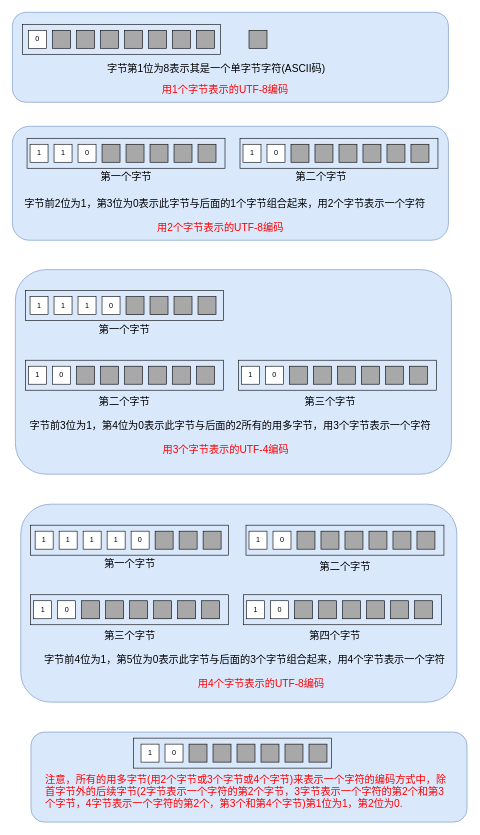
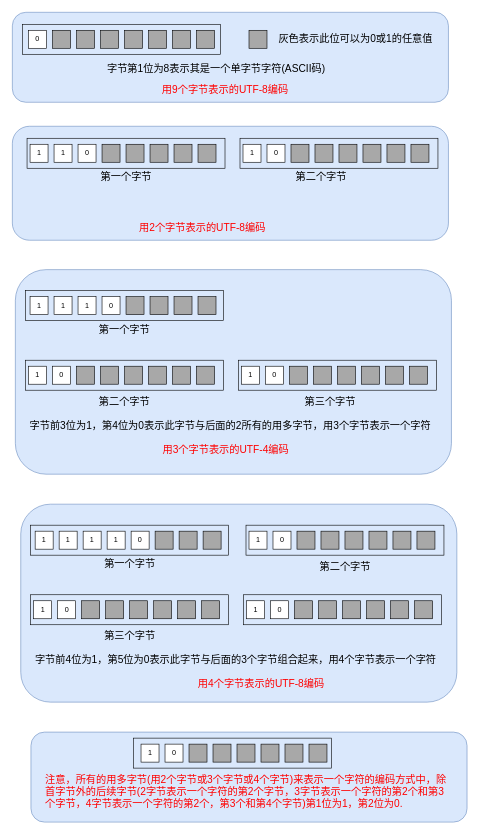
  <mxCell id="0" />
  <mxCell id="1" parent="0" />
  <mxCell id="2" value="" style="rounded=1;whiteSpace=wrap;html=1;fillColor=#dae8fc;fontSize=17;strokeColor=#6c8ebf;" parent="1" vertex="1"><mxGeometry x="25" y="449" width="727" height="341" as="geometry" /></mxCell>
  <mxCell id="3" value="" style="rounded=1;whiteSpace=wrap;html=1;fillColor=#dae8fc;fontSize=17;strokeColor=#6c8ebf;" parent="1" vertex="1"><mxGeometry x="20" y="210" width="727" height="190" as="geometry" /></mxCell>
  <mxCell id="4" value="" style="rounded=1;whiteSpace=wrap;html=1;fillColor=#dae8fc;fontSize=17;strokeColor=#6c8ebf;" parent="1" vertex="1"><mxGeometry x="20" y="20" width="727" height="150" as="geometry" /></mxCell>
  <mxCell id="5" value="0" style="rounded=0;whiteSpace=wrap;html=1;" parent="1" vertex="1"><mxGeometry x="47" y="50" width="30" height="30" as="geometry" /></mxCell>
  <mxCell id="6" value="" style="rounded=0;whiteSpace=wrap;html=1;fillColor=#A8A8A8;" parent="1" vertex="1"><mxGeometry x="87" y="50" width="30" height="30" as="geometry" /></mxCell>
  <mxCell id="7" value="" style="rounded=0;whiteSpace=wrap;html=1;fillColor=#A8A8A8;" parent="1" vertex="1"><mxGeometry x="127" y="50" width="30" height="30" as="geometry" /></mxCell>
  <mxCell id="8" value="" style="rounded=0;whiteSpace=wrap;html=1;fillColor=#A8A8A8;" parent="1" vertex="1"><mxGeometry x="167" y="50" width="30" height="30" as="geometry" /></mxCell>
  <mxCell id="9" value="" style="rounded=0;whiteSpace=wrap;html=1;fillColor=#A8A8A8;" parent="1" vertex="1"><mxGeometry x="207" y="50" width="30" height="30" as="geometry" /></mxCell>
  <mxCell id="10" value="" style="rounded=0;whiteSpace=wrap;html=1;fillColor=#A8A8A8;" parent="1" vertex="1"><mxGeometry x="247" y="50" width="30" height="30" as="geometry" /></mxCell>
  <mxCell id="11" value="" style="rounded=0;whiteSpace=wrap;html=1;fillColor=#A8A8A8;" parent="1" vertex="1"><mxGeometry x="287" y="50" width="30" height="30" as="geometry" /></mxCell>
  <mxCell id="12" value="" style="rounded=0;whiteSpace=wrap;html=1;fillColor=#A8A8A8;" parent="1" vertex="1"><mxGeometry x="327" y="50" width="30" height="30" as="geometry" /></mxCell>
  <mxCell id="13" value="" style="rounded=0;whiteSpace=wrap;html=1;fillColor=none;" parent="1" vertex="1"><mxGeometry x="37" y="40" width="330" height="50" as="geometry" /></mxCell>
  <mxCell id="14" value="字节第1位为8表示其是一个单字节字符(ASCII码)" style="text;html=1;strokeColor=none;fillColor=none;align=center;verticalAlign=middle;whiteSpace=wrap;rounded=0;fontSize=17;" parent="1" vertex="1"><mxGeometry x="174.5" y="95" width="370" height="40" as="geometry" /></mxCell>
  <mxCell id="15" value="1" style="rounded=0;whiteSpace=wrap;html=1;" parent="1" vertex="1"><mxGeometry x="49.5" y="240" width="30" height="30" as="geometry" /></mxCell>
  <mxCell id="16" value="" style="rounded=0;whiteSpace=wrap;html=1;fillColor=#A8A8A8;" parent="1" vertex="1"><mxGeometry x="169.5" y="240" width="30" height="30" as="geometry" /></mxCell>
  <mxCell id="17" value="" style="rounded=0;whiteSpace=wrap;html=1;fillColor=#A8A8A8;" parent="1" vertex="1"><mxGeometry x="209.5" y="240" width="30" height="30" as="geometry" /></mxCell>
  <mxCell id="18" value="" style="rounded=0;whiteSpace=wrap;html=1;fillColor=#A8A8A8;" parent="1" vertex="1"><mxGeometry x="249.5" y="240" width="30" height="30" as="geometry" /></mxCell>
  <mxCell id="19" value="" style="rounded=0;whiteSpace=wrap;html=1;fillColor=#A8A8A8;" parent="1" vertex="1"><mxGeometry x="289.5" y="240" width="30" height="30" as="geometry" /></mxCell>
  <mxCell id="20" value="" style="rounded=0;whiteSpace=wrap;html=1;fillColor=#A8A8A8;" parent="1" vertex="1"><mxGeometry x="329.5" y="240" width="30" height="30" as="geometry" /></mxCell>
  <mxCell id="21" value="" style="rounded=0;whiteSpace=wrap;html=1;fillColor=none;" parent="1" vertex="1"><mxGeometry x="44.5" y="230" width="330" height="50" as="geometry" /></mxCell>
  <mxCell id="22" value="1" style="rounded=0;whiteSpace=wrap;html=1;" parent="1" vertex="1"><mxGeometry x="89.5" y="240" width="30" height="30" as="geometry" /></mxCell>
  <mxCell id="23" value="0" style="rounded=0;whiteSpace=wrap;html=1;" parent="1" vertex="1"><mxGeometry x="129.5" y="240" width="30" height="30" as="geometry" /></mxCell>
  <mxCell id="24" value="1" style="rounded=0;whiteSpace=wrap;html=1;" parent="1" vertex="1"><mxGeometry x="404.5" y="240" width="30" height="30" as="geometry" /></mxCell>
  <mxCell id="25" value="" style="rounded=0;whiteSpace=wrap;html=1;fillColor=#A8A8A8;" parent="1" vertex="1"><mxGeometry x="524.5" y="240" width="30" height="30" as="geometry" /></mxCell>
  <mxCell id="26" value="" style="rounded=0;whiteSpace=wrap;html=1;fillColor=#A8A8A8;" parent="1" vertex="1"><mxGeometry x="564.5" y="240" width="30" height="30" as="geometry" /></mxCell>
  <mxCell id="27" value="" style="rounded=0;whiteSpace=wrap;html=1;fillColor=#A8A8A8;" parent="1" vertex="1"><mxGeometry x="604.5" y="240" width="30" height="30" as="geometry" /></mxCell>
  <mxCell id="28" value="" style="rounded=0;whiteSpace=wrap;html=1;fillColor=#A8A8A8;" parent="1" vertex="1"><mxGeometry x="644.5" y="240" width="30" height="30" as="geometry" /></mxCell>
  <mxCell id="29" value="" style="rounded=0;whiteSpace=wrap;html=1;fillColor=#A8A8A8;" parent="1" vertex="1"><mxGeometry x="684.5" y="240" width="30" height="30" as="geometry" /></mxCell>
  <mxCell id="30" value="" style="rounded=0;whiteSpace=wrap;html=1;fillColor=none;" parent="1" vertex="1"><mxGeometry x="399.5" y="230" width="330" height="50" as="geometry" /></mxCell>
  <mxCell id="31" value="0" style="rounded=0;whiteSpace=wrap;html=1;" parent="1" vertex="1"><mxGeometry x="444.5" y="240" width="30" height="30" as="geometry" /></mxCell>
  <mxCell id="32" value="" style="rounded=0;whiteSpace=wrap;html=1;fillColor=#A8A8A8;" parent="1" vertex="1"><mxGeometry x="484.5" y="240" width="30" height="30" as="geometry" /></mxCell>
  <mxCell id="33" value="" style="rounded=0;whiteSpace=wrap;html=1;fillColor=#A8A8A8;" parent="1" vertex="1"><mxGeometry x="414.5" y="50" width="30" height="30" as="geometry" /></mxCell>
- <mxCell id="35" value="字节前2位为1，第3位为0表示此字节与后面的1个字节组合起来，用2个字节表示一个字符" style="text;html=1;strokeColor=none;fillColor=none;align=center;verticalAlign=middle;whiteSpace=wrap;rounded=0;fontSize=17;" parent="1" vertex="1"><mxGeometry x="27" y="320" width="695" height="40" as="geometry" /></mxCell>
+ <mxCell id="34" value="灰色表示此位可以为0或1的任意值" style="text;html=1;strokeColor=none;fillColor=none;align=center;verticalAlign=middle;whiteSpace=wrap;rounded=0;fontSize=17;" parent="1" vertex="1"><mxGeometry x="454.5" y="55" width="275" height="20" as="geometry" /></mxCell>
  <mxCell id="36" value="1" style="rounded=0;whiteSpace=wrap;html=1;" parent="1" vertex="1"><mxGeometry x="49.5" y="494" width="30" height="30" as="geometry" /></mxCell>
  <mxCell id="37" value="" style="rounded=0;whiteSpace=wrap;html=1;fillColor=#A8A8A8;" parent="1" vertex="1"><mxGeometry x="209.5" y="494" width="30" height="30" as="geometry" /></mxCell>
  <mxCell id="38" value="" style="rounded=0;whiteSpace=wrap;html=1;fillColor=#A8A8A8;" parent="1" vertex="1"><mxGeometry x="249.5" y="494" width="30" height="30" as="geometry" /></mxCell>
  <mxCell id="39" value="" style="rounded=0;whiteSpace=wrap;html=1;fillColor=#A8A8A8;" parent="1" vertex="1"><mxGeometry x="289.5" y="494" width="30" height="30" as="geometry" /></mxCell>
  <mxCell id="40" value="" style="rounded=0;whiteSpace=wrap;html=1;fillColor=#A8A8A8;" parent="1" vertex="1"><mxGeometry x="329.5" y="494" width="30" height="30" as="geometry" /></mxCell>
  <mxCell id="41" value="" style="rounded=0;whiteSpace=wrap;html=1;fillColor=none;" parent="1" vertex="1"><mxGeometry x="42" y="484" width="330" height="50" as="geometry" /></mxCell>
  <mxCell id="42" value="1" style="rounded=0;whiteSpace=wrap;html=1;" parent="1" vertex="1"><mxGeometry x="89.5" y="494" width="30" height="30" as="geometry" /></mxCell>
  <mxCell id="43" value="1" style="rounded=0;whiteSpace=wrap;html=1;" parent="1" vertex="1"><mxGeometry x="129.5" y="494" width="30" height="30" as="geometry" /></mxCell>
  <mxCell id="44" value="1" style="rounded=0;whiteSpace=wrap;html=1;" parent="1" vertex="1"><mxGeometry x="402" y="610" width="30" height="30" as="geometry" /></mxCell>
  <mxCell id="45" value="" style="rounded=0;whiteSpace=wrap;html=1;fillColor=#A8A8A8;" parent="1" vertex="1"><mxGeometry x="522" y="610" width="30" height="30" as="geometry" /></mxCell>
  <mxCell id="46" value="" style="rounded=0;whiteSpace=wrap;html=1;fillColor=#A8A8A8;" parent="1" vertex="1"><mxGeometry x="562" y="610" width="30" height="30" as="geometry" /></mxCell>
  <mxCell id="47" value="" style="rounded=0;whiteSpace=wrap;html=1;fillColor=#A8A8A8;" parent="1" vertex="1"><mxGeometry x="602" y="610" width="30" height="30" as="geometry" /></mxCell>
  <mxCell id="48" value="" style="rounded=0;whiteSpace=wrap;html=1;fillColor=#A8A8A8;" parent="1" vertex="1"><mxGeometry x="642" y="610" width="30" height="30" as="geometry" /></mxCell>
  <mxCell id="49" value="" style="rounded=0;whiteSpace=wrap;html=1;fillColor=#A8A8A8;" parent="1" vertex="1"><mxGeometry x="682" y="610" width="30" height="30" as="geometry" /></mxCell>
  <mxCell id="50" value="" style="rounded=0;whiteSpace=wrap;html=1;fillColor=none;" parent="1" vertex="1"><mxGeometry x="397" y="600" width="330" height="50" as="geometry" /></mxCell>
  <mxCell id="51" value="0" style="rounded=0;whiteSpace=wrap;html=1;" parent="1" vertex="1"><mxGeometry x="442" y="610" width="30" height="30" as="geometry" /></mxCell>
  <mxCell id="52" value="" style="rounded=0;whiteSpace=wrap;html=1;fillColor=#A8A8A8;" parent="1" vertex="1"><mxGeometry x="482" y="610" width="30" height="30" as="geometry" /></mxCell>
  <mxCell id="53" value="字节前3位为1，第4位为0表示此字节与后面的2所有的用多字节，用3个字节表示一个字符" style="text;html=1;strokeColor=none;fillColor=none;align=center;verticalAlign=middle;whiteSpace=wrap;rounded=0;fontSize=17;" parent="1" vertex="1"><mxGeometry x="36" y="690" width="695" height="40" as="geometry" /></mxCell>
  <mxCell id="54" value="0" style="rounded=0;whiteSpace=wrap;html=1;" parent="1" vertex="1"><mxGeometry x="169.5" y="494" width="30" height="30" as="geometry" /></mxCell>
  <mxCell id="55" value="第一个字节" style="text;html=1;strokeColor=none;fillColor=none;align=center;verticalAlign=middle;whiteSpace=wrap;rounded=0;fontSize=17;" parent="1" vertex="1"><mxGeometry x="159.5" y="285" width="100" height="20" as="geometry" /></mxCell>
  <mxCell id="56" value="第二个字节" style="text;html=1;strokeColor=none;fillColor=none;align=center;verticalAlign=middle;whiteSpace=wrap;rounded=0;fontSize=17;" parent="1" vertex="1"><mxGeometry x="484.5" y="285" width="100" height="20" as="geometry" /></mxCell>
- <mxCell id="57" value="&lt;font color=&quot;#ff0000&quot;&gt;用1个字节表示的UTF-8编码&lt;/font&gt;" style="text;html=1;strokeColor=none;fillColor=none;align=center;verticalAlign=middle;whiteSpace=wrap;rounded=0;fontSize=17;" parent="1" vertex="1"><mxGeometry x="245.5" y="140" width="258" height="20" as="geometry" /></mxCell>
- <mxCell id="58" value="&lt;font color=&quot;#ff0000&quot;&gt;用2个字节表示的UTF-8编码&lt;/font&gt;" style="text;html=1;strokeColor=none;fillColor=none;align=center;verticalAlign=middle;whiteSpace=wrap;rounded=0;fontSize=17;" parent="1" vertex="1"><mxGeometry x="238" y="370" width="258" height="20" as="geometry" /></mxCell>
+ <mxCell id="57" value="&lt;font color=&quot;#ff0000&quot;&gt;用9个字节表示的UTF-8编码&lt;/font&gt;" style="text;html=1;strokeColor=none;fillColor=none;align=center;verticalAlign=middle;whiteSpace=wrap;rounded=0;fontSize=17;" parent="1" vertex="1"><mxGeometry x="245.5" y="140" width="258" height="20" as="geometry" /></mxCell>
+ <mxCell id="58" value="&lt;font color=&quot;#ff0000&quot;&gt;用2个字节表示的UTF-8编码&lt;/font&gt;" style="text;html=1;strokeColor=none;fillColor=none;align=center;verticalAlign=middle;whiteSpace=wrap;rounded=0;fontSize=17;" parent="1" vertex="1"><mxGeometry x="208" y="370" width="258" height="20" as="geometry" /></mxCell>
  <mxCell id="59" value="&lt;font color=&quot;#ff0000&quot;&gt;用3个字节表示的UTF-4编码&lt;/font&gt;" style="text;html=1;strokeColor=none;fillColor=none;align=center;verticalAlign=middle;whiteSpace=wrap;rounded=0;fontSize=17;" parent="1" vertex="1"><mxGeometry x="247" y="740" width="258" height="20" as="geometry" /></mxCell>
  <mxCell id="60" value="1" style="rounded=0;whiteSpace=wrap;html=1;" parent="1" vertex="1"><mxGeometry x="47" y="610" width="30" height="30" as="geometry" /></mxCell>
  <mxCell id="61" value="" style="rounded=0;whiteSpace=wrap;html=1;fillColor=#A8A8A8;" parent="1" vertex="1"><mxGeometry x="167" y="610" width="30" height="30" as="geometry" /></mxCell>
  <mxCell id="62" value="" style="rounded=0;whiteSpace=wrap;html=1;fillColor=#A8A8A8;" parent="1" vertex="1"><mxGeometry x="207" y="610" width="30" height="30" as="geometry" /></mxCell>
  <mxCell id="63" value="" style="rounded=0;whiteSpace=wrap;html=1;fillColor=#A8A8A8;" parent="1" vertex="1"><mxGeometry x="247" y="610" width="30" height="30" as="geometry" /></mxCell>
  <mxCell id="64" value="" style="rounded=0;whiteSpace=wrap;html=1;fillColor=#A8A8A8;" parent="1" vertex="1"><mxGeometry x="287" y="610" width="30" height="30" as="geometry" /></mxCell>
  <mxCell id="65" value="" style="rounded=0;whiteSpace=wrap;html=1;fillColor=#A8A8A8;" parent="1" vertex="1"><mxGeometry x="327" y="610" width="30" height="30" as="geometry" /></mxCell>
  <mxCell id="66" value="" style="rounded=0;whiteSpace=wrap;html=1;fillColor=none;" parent="1" vertex="1"><mxGeometry x="42" y="600" width="330" height="50" as="geometry" /></mxCell>
  <mxCell id="67" value="0" style="rounded=0;whiteSpace=wrap;html=1;" parent="1" vertex="1"><mxGeometry x="87" y="610" width="30" height="30" as="geometry" /></mxCell>
  <mxCell id="68" value="" style="rounded=0;whiteSpace=wrap;html=1;fillColor=#A8A8A8;" parent="1" vertex="1"><mxGeometry x="127" y="610" width="30" height="30" as="geometry" /></mxCell>
  <mxCell id="69" value="第一个字节" style="text;html=1;strokeColor=none;fillColor=none;align=center;verticalAlign=middle;whiteSpace=wrap;rounded=0;fontSize=17;" parent="1" vertex="1"><mxGeometry x="157" y="540" width="100" height="20" as="geometry" /></mxCell>
  <mxCell id="70" value="第二个字节" style="text;html=1;strokeColor=none;fillColor=none;align=center;verticalAlign=middle;whiteSpace=wrap;rounded=0;fontSize=17;" parent="1" vertex="1"><mxGeometry x="157" y="660" width="100" height="20" as="geometry" /></mxCell>
  <mxCell id="71" value="第三个字节" style="text;html=1;strokeColor=none;fillColor=none;align=center;verticalAlign=middle;whiteSpace=wrap;rounded=0;fontSize=17;" parent="1" vertex="1"><mxGeometry x="499.5" y="660" width="100" height="20" as="geometry" /></mxCell>
  <mxCell id="72" value="" style="rounded=1;whiteSpace=wrap;html=1;fillColor=#dae8fc;fontSize=17;strokeColor=#6c8ebf;" parent="1" vertex="1"><mxGeometry x="34" y="840" width="727" height="330" as="geometry" /></mxCell>
  <mxCell id="73" value="1" style="rounded=0;whiteSpace=wrap;html=1;" parent="1" vertex="1"><mxGeometry x="58" y="885" width="30" height="30" as="geometry" /></mxCell>
  <mxCell id="74" value="" style="rounded=0;whiteSpace=wrap;html=1;fillColor=#A8A8A8;" parent="1" vertex="1"><mxGeometry x="258" y="885" width="30" height="30" as="geometry" /></mxCell>
  <mxCell id="75" value="" style="rounded=0;whiteSpace=wrap;html=1;fillColor=#A8A8A8;" parent="1" vertex="1"><mxGeometry x="298" y="885" width="30" height="30" as="geometry" /></mxCell>
  <mxCell id="76" value="" style="rounded=0;whiteSpace=wrap;html=1;fillColor=#A8A8A8;" parent="1" vertex="1"><mxGeometry x="338" y="885" width="30" height="30" as="geometry" /></mxCell>
  <mxCell id="77" value="" style="rounded=0;whiteSpace=wrap;html=1;fillColor=none;" parent="1" vertex="1"><mxGeometry x="50.5" y="875" width="330" height="50" as="geometry" /></mxCell>
  <mxCell id="78" value="1" style="rounded=0;whiteSpace=wrap;html=1;" parent="1" vertex="1"><mxGeometry x="98" y="885" width="30" height="30" as="geometry" /></mxCell>
  <mxCell id="79" value="1" style="rounded=0;whiteSpace=wrap;html=1;" parent="1" vertex="1"><mxGeometry x="138" y="885" width="30" height="30" as="geometry" /></mxCell>
  <mxCell id="80" value="1" style="rounded=0;whiteSpace=wrap;html=1;" parent="1" vertex="1"><mxGeometry x="410.5" y="1001" width="30" height="30" as="geometry" /></mxCell>
  <mxCell id="81" value="" style="rounded=0;whiteSpace=wrap;html=1;fillColor=#A8A8A8;" parent="1" vertex="1"><mxGeometry x="530.5" y="1001" width="30" height="30" as="geometry" /></mxCell>
  <mxCell id="82" value="" style="rounded=0;whiteSpace=wrap;html=1;fillColor=#A8A8A8;" parent="1" vertex="1"><mxGeometry x="570.5" y="1001" width="30" height="30" as="geometry" /></mxCell>
  <mxCell id="83" value="" style="rounded=0;whiteSpace=wrap;html=1;fillColor=#A8A8A8;" parent="1" vertex="1"><mxGeometry x="610.5" y="1001" width="30" height="30" as="geometry" /></mxCell>
  <mxCell id="84" value="" style="rounded=0;whiteSpace=wrap;html=1;fillColor=#A8A8A8;" parent="1" vertex="1"><mxGeometry x="650.5" y="1001" width="30" height="30" as="geometry" /></mxCell>
  <mxCell id="85" value="" style="rounded=0;whiteSpace=wrap;html=1;fillColor=#A8A8A8;" parent="1" vertex="1"><mxGeometry x="690.5" y="1001" width="30" height="30" as="geometry" /></mxCell>
  <mxCell id="86" value="" style="rounded=0;whiteSpace=wrap;html=1;fillColor=none;" parent="1" vertex="1"><mxGeometry x="405.5" y="991" width="330" height="50" as="geometry" /></mxCell>
  <mxCell id="87" value="0" style="rounded=0;whiteSpace=wrap;html=1;" parent="1" vertex="1"><mxGeometry x="450.5" y="1001" width="30" height="30" as="geometry" /></mxCell>
  <mxCell id="88" value="" style="rounded=0;whiteSpace=wrap;html=1;fillColor=#A8A8A8;" parent="1" vertex="1"><mxGeometry x="490.5" y="1001" width="30" height="30" as="geometry" /></mxCell>
- <mxCell id="89" value="字节前4位为1，第5位为0表示此字节与后面的3个字节组合起来，用4个字节表示一个字符" style="text;html=1;strokeColor=none;fillColor=none;align=center;verticalAlign=middle;whiteSpace=wrap;rounded=0;fontSize=17;" parent="1" vertex="1"><mxGeometry x="59.5" y="1081" width="695" height="40" as="geometry" /></mxCell>
+ <mxCell id="89" value="字节前4位为1，第5位为0表示此字节与后面的3个字节组合起来，用4个字节表示一个字符" style="text;html=1;strokeColor=none;fillColor=none;align=center;verticalAlign=middle;whiteSpace=wrap;rounded=0;fontSize=17;" parent="1" vertex="1"><mxGeometry x="44.5" y="1081" width="695" height="40" as="geometry" /></mxCell>
  <mxCell id="90" value="1" style="rounded=0;whiteSpace=wrap;html=1;" parent="1" vertex="1"><mxGeometry x="178" y="885" width="30" height="30" as="geometry" /></mxCell>
  <mxCell id="91" value="&lt;font color=&quot;#ff0000&quot;&gt;用4个字节表示的UTF-8编码&lt;/font&gt;" style="text;html=1;strokeColor=none;fillColor=none;align=center;verticalAlign=middle;whiteSpace=wrap;rounded=0;fontSize=17;" parent="1" vertex="1"><mxGeometry x="305.5" y="1131" width="258" height="20" as="geometry" /></mxCell>
  <mxCell id="92" value="1" style="rounded=0;whiteSpace=wrap;html=1;" parent="1" vertex="1"><mxGeometry x="55.5" y="1001" width="30" height="30" as="geometry" /></mxCell>
  <mxCell id="93" value="" style="rounded=0;whiteSpace=wrap;html=1;fillColor=#A8A8A8;" parent="1" vertex="1"><mxGeometry x="175.5" y="1001" width="30" height="30" as="geometry" /></mxCell>
  <mxCell id="94" value="" style="rounded=0;whiteSpace=wrap;html=1;fillColor=#A8A8A8;" parent="1" vertex="1"><mxGeometry x="215.5" y="1001" width="30" height="30" as="geometry" /></mxCell>
  <mxCell id="95" value="" style="rounded=0;whiteSpace=wrap;html=1;fillColor=#A8A8A8;" parent="1" vertex="1"><mxGeometry x="255.5" y="1001" width="30" height="30" as="geometry" /></mxCell>
  <mxCell id="96" value="" style="rounded=0;whiteSpace=wrap;html=1;fillColor=#A8A8A8;" parent="1" vertex="1"><mxGeometry x="295.5" y="1001" width="30" height="30" as="geometry" /></mxCell>
  <mxCell id="97" value="" style="rounded=0;whiteSpace=wrap;html=1;fillColor=#A8A8A8;" parent="1" vertex="1"><mxGeometry x="335.5" y="1001" width="30" height="30" as="geometry" /></mxCell>
  <mxCell id="98" value="" style="rounded=0;whiteSpace=wrap;html=1;fillColor=none;" parent="1" vertex="1"><mxGeometry x="50.5" y="991" width="330" height="50" as="geometry" /></mxCell>
  <mxCell id="99" value="0" style="rounded=0;whiteSpace=wrap;html=1;" parent="1" vertex="1"><mxGeometry x="95.5" y="1001" width="30" height="30" as="geometry" /></mxCell>
  <mxCell id="100" value="" style="rounded=0;whiteSpace=wrap;html=1;fillColor=#A8A8A8;" parent="1" vertex="1"><mxGeometry x="135.5" y="1001" width="30" height="30" as="geometry" /></mxCell>
  <mxCell id="101" value="第一个字节" style="text;html=1;strokeColor=none;fillColor=none;align=center;verticalAlign=middle;whiteSpace=wrap;rounded=0;fontSize=17;" parent="1" vertex="1"><mxGeometry x="165.5" y="931" width="100" height="20" as="geometry" /></mxCell>
  <mxCell id="102" value="第三个字节" style="text;html=1;strokeColor=none;fillColor=none;align=center;verticalAlign=middle;whiteSpace=wrap;rounded=0;fontSize=17;" parent="1" vertex="1"><mxGeometry x="165.5" y="1051" width="100" height="20" as="geometry" /></mxCell>
- <mxCell id="103" value="第四个字节" style="text;html=1;strokeColor=none;fillColor=none;align=center;verticalAlign=middle;whiteSpace=wrap;rounded=0;fontSize=17;" parent="1" vertex="1"><mxGeometry x="508" y="1051" width="100" height="20" as="geometry" /></mxCell>
  <mxCell id="104" value="0" style="rounded=0;whiteSpace=wrap;html=1;" parent="1" vertex="1"><mxGeometry x="218" y="885" width="30" height="30" as="geometry" /></mxCell>
  <mxCell id="105" value="1" style="rounded=0;whiteSpace=wrap;html=1;" parent="1" vertex="1"><mxGeometry x="414.5" y="885" width="30" height="30" as="geometry" /></mxCell>
  <mxCell id="106" value="" style="rounded=0;whiteSpace=wrap;html=1;fillColor=#A8A8A8;" parent="1" vertex="1"><mxGeometry x="534.5" y="885" width="30" height="30" as="geometry" /></mxCell>
  <mxCell id="107" value="" style="rounded=0;whiteSpace=wrap;html=1;fillColor=#A8A8A8;" parent="1" vertex="1"><mxGeometry x="574.5" y="885" width="30" height="30" as="geometry" /></mxCell>
  <mxCell id="108" value="" style="rounded=0;whiteSpace=wrap;html=1;fillColor=#A8A8A8;" parent="1" vertex="1"><mxGeometry x="614.5" y="885" width="30" height="30" as="geometry" /></mxCell>
  <mxCell id="109" value="" style="rounded=0;whiteSpace=wrap;html=1;fillColor=#A8A8A8;" parent="1" vertex="1"><mxGeometry x="654.5" y="885" width="30" height="30" as="geometry" /></mxCell>
  <mxCell id="110" value="" style="rounded=0;whiteSpace=wrap;html=1;fillColor=#A8A8A8;" parent="1" vertex="1"><mxGeometry x="694.5" y="885" width="30" height="30" as="geometry" /></mxCell>
  <mxCell id="111" value="" style="rounded=0;whiteSpace=wrap;html=1;fillColor=none;" parent="1" vertex="1"><mxGeometry x="409.5" y="875" width="330" height="50" as="geometry" /></mxCell>
  <mxCell id="112" value="0" style="rounded=0;whiteSpace=wrap;html=1;" parent="1" vertex="1"><mxGeometry x="454.5" y="885" width="30" height="30" as="geometry" /></mxCell>
  <mxCell id="113" value="" style="rounded=0;whiteSpace=wrap;html=1;fillColor=#A8A8A8;" parent="1" vertex="1"><mxGeometry x="494.5" y="885" width="30" height="30" as="geometry" /></mxCell>
  <mxCell id="114" value="第二个字节" style="text;html=1;strokeColor=none;fillColor=none;align=center;verticalAlign=middle;whiteSpace=wrap;rounded=0;fontSize=17;" parent="1" vertex="1"><mxGeometry x="524.5" y="935" width="100" height="20" as="geometry" /></mxCell>
  <mxCell id="115" value="" style="rounded=1;whiteSpace=wrap;html=1;fillColor=#dae8fc;fontSize=17;strokeColor=#6c8ebf;" parent="1" vertex="1"><mxGeometry x="51" y="1220" width="727" height="150" as="geometry" /></mxCell>
  <mxCell id="116" value="1" style="rounded=0;whiteSpace=wrap;html=1;" parent="1" vertex="1"><mxGeometry x="234.5" y="1240" width="30" height="30" as="geometry" /></mxCell>
  <mxCell id="117" value="" style="rounded=0;whiteSpace=wrap;html=1;fillColor=#A8A8A8;" parent="1" vertex="1"><mxGeometry x="314.5" y="1240" width="30" height="30" as="geometry" /></mxCell>
  <mxCell id="118" value="" style="rounded=0;whiteSpace=wrap;html=1;fillColor=#A8A8A8;" parent="1" vertex="1"><mxGeometry x="354.5" y="1240" width="30" height="30" as="geometry" /></mxCell>
  <mxCell id="119" value="" style="rounded=0;whiteSpace=wrap;html=1;fillColor=#A8A8A8;" parent="1" vertex="1"><mxGeometry x="394.5" y="1240" width="30" height="30" as="geometry" /></mxCell>
  <mxCell id="120" value="" style="rounded=0;whiteSpace=wrap;html=1;fillColor=#A8A8A8;" parent="1" vertex="1"><mxGeometry x="434.5" y="1240" width="30" height="30" as="geometry" /></mxCell>
  <mxCell id="121" value="" style="rounded=0;whiteSpace=wrap;html=1;fillColor=#A8A8A8;" parent="1" vertex="1"><mxGeometry x="474.5" y="1240" width="30" height="30" as="geometry" /></mxCell>
  <mxCell id="122" value="" style="rounded=0;whiteSpace=wrap;html=1;fillColor=#A8A8A8;" parent="1" vertex="1"><mxGeometry x="514.5" y="1240" width="30" height="30" as="geometry" /></mxCell>
  <mxCell id="123" value="" style="rounded=0;whiteSpace=wrap;html=1;fillColor=none;" parent="1" vertex="1"><mxGeometry x="222" y="1230" width="330" height="50" as="geometry" /></mxCell>
  <mxCell id="124" value="&lt;font color=&quot;#ff0000&quot;&gt;注意，所有的用多字节(用2个字节或3个字节或4个字节)来表示一个字符的编码方式中，除首字节外的后续字节(2字节表示一个字符的第2个字节，3字节表示一个字符的第2个和第3个字节，4字节表示一个字符的第2个，第3个和第4个字节)第1位为1，第2位为0.&lt;/font&gt;" style="text;html=1;strokeColor=none;fillColor=none;align=left;verticalAlign=middle;whiteSpace=wrap;rounded=0;fontSize=17;" parent="1" vertex="1"><mxGeometry x="73" y="1280" width="674" height="80" as="geometry" /></mxCell>
  <mxCell id="125" value="0" style="rounded=0;whiteSpace=wrap;html=1;" parent="1" vertex="1"><mxGeometry x="274.5" y="1240" width="30" height="30" as="geometry" /></mxCell>
